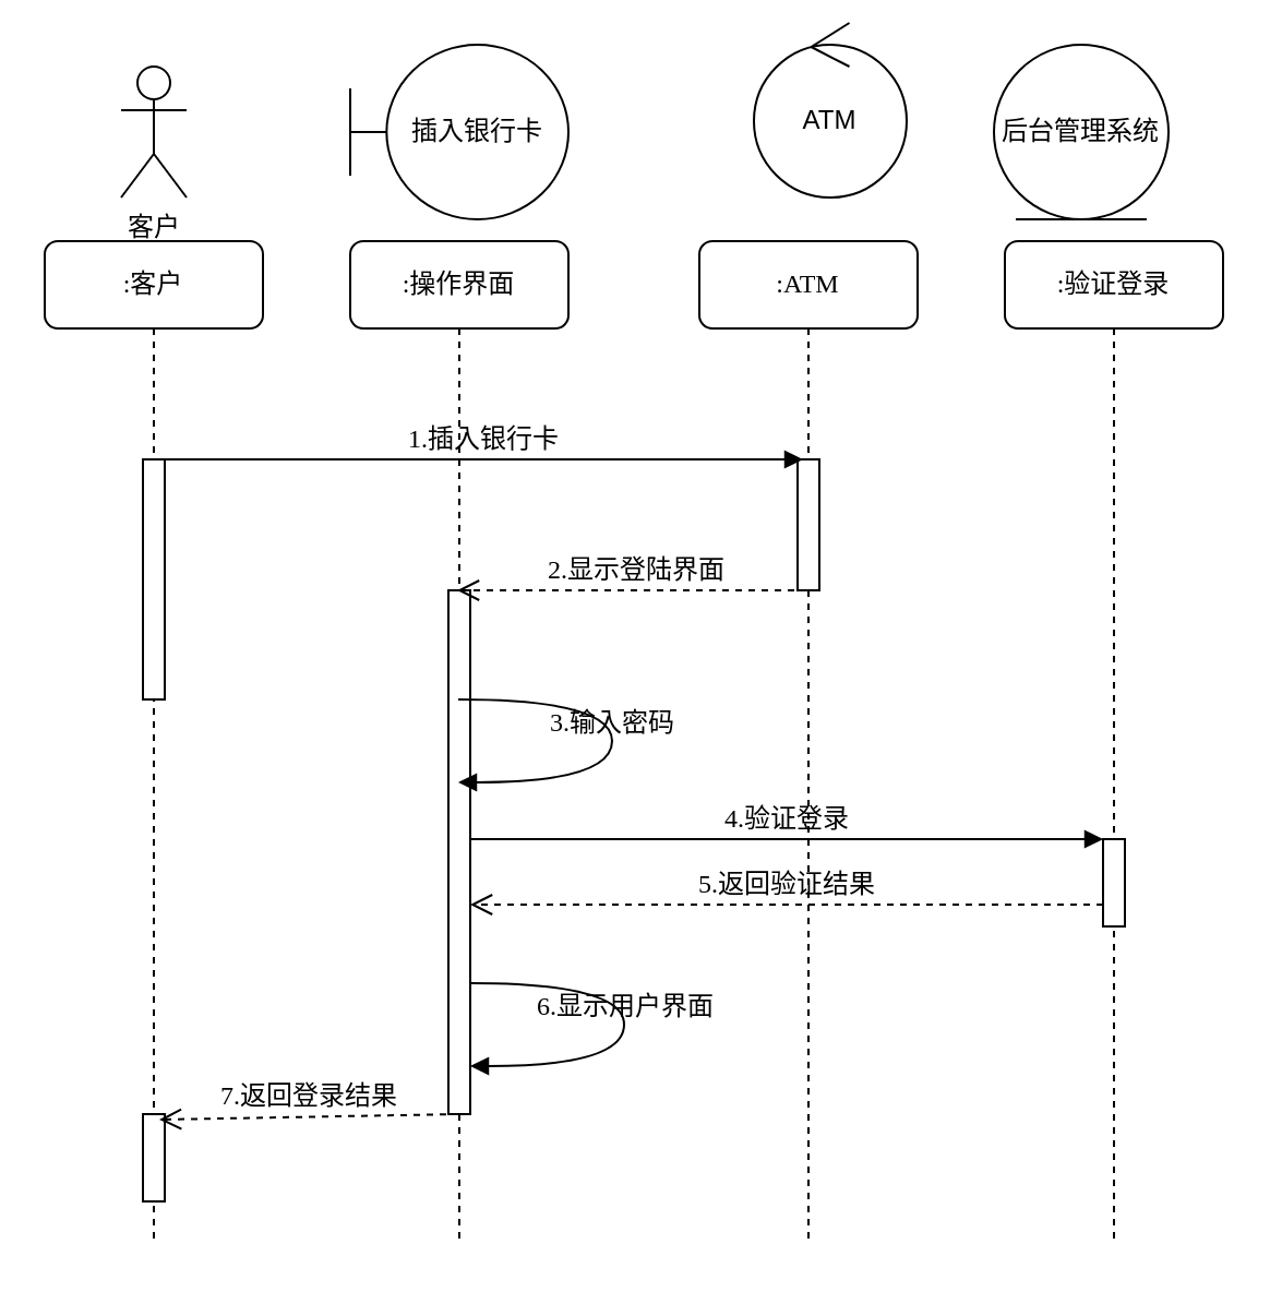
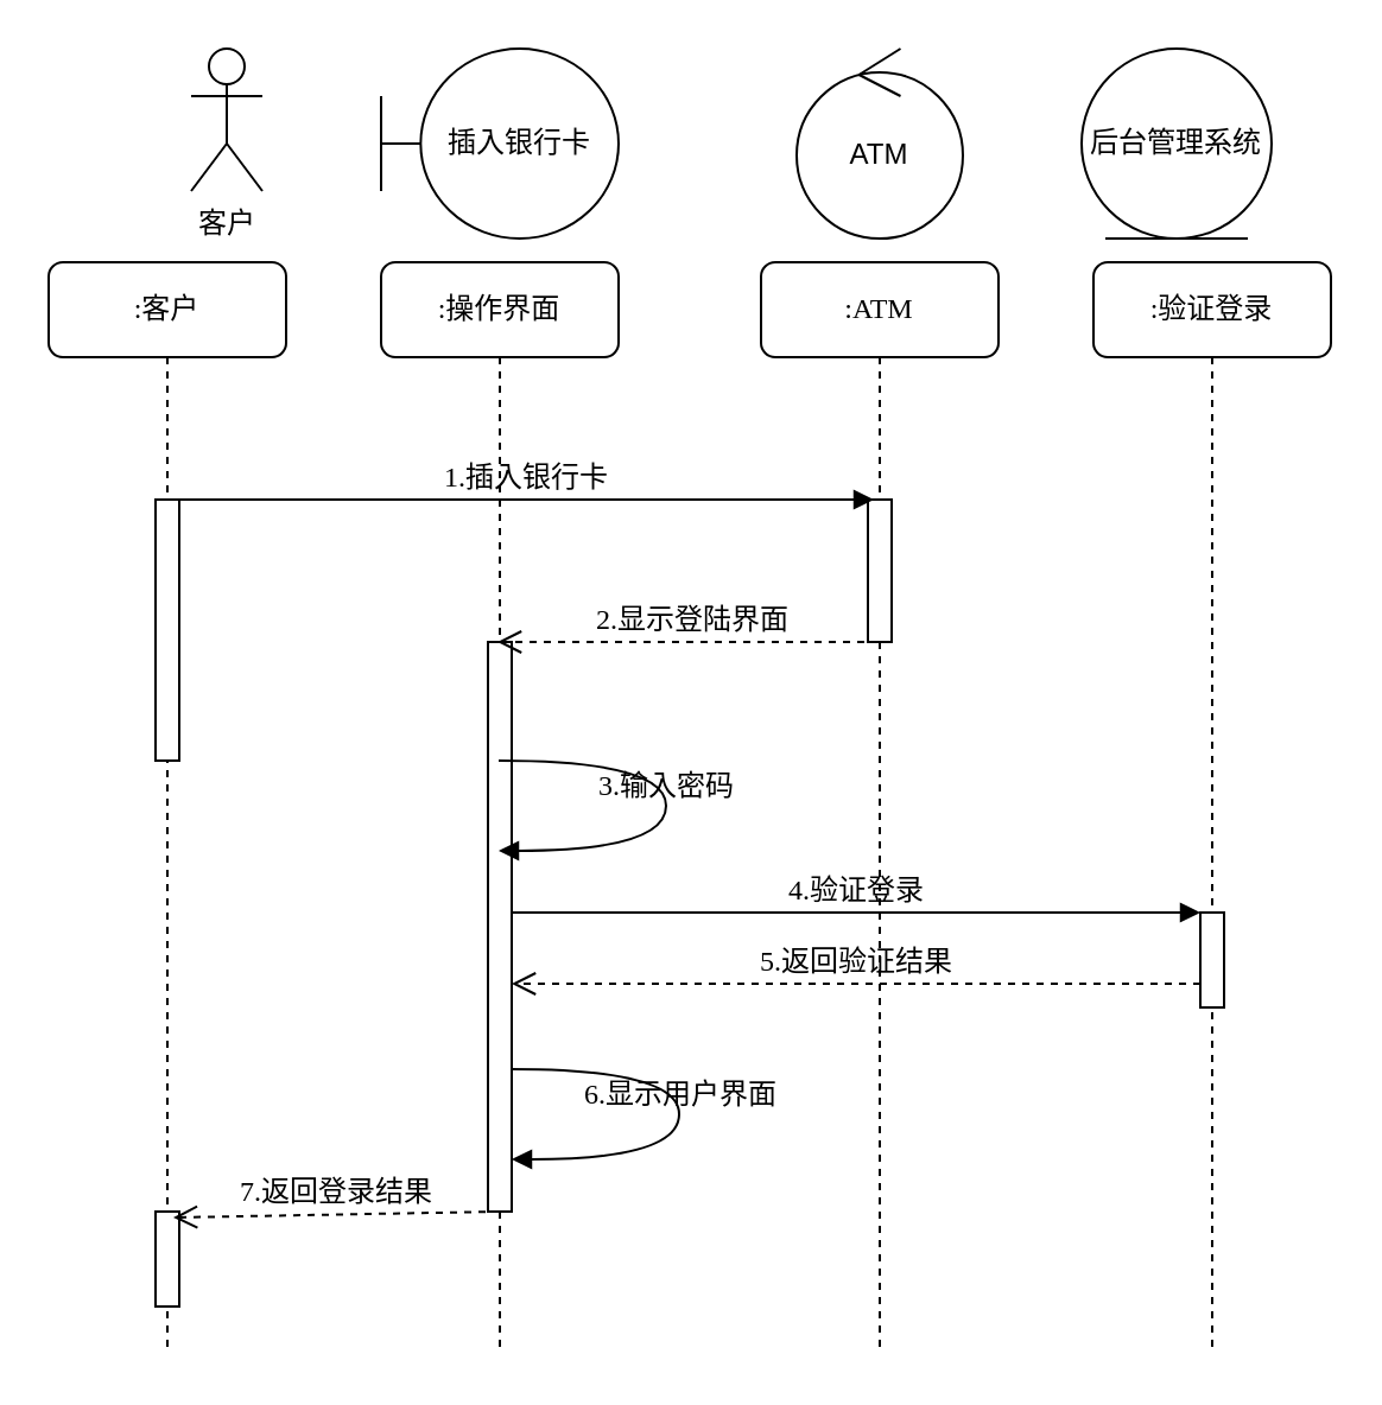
  <mxCell id="0" />
  <mxCell id="1" parent="0" />
  <mxCell id="2" value=":操作界面" style="shape=umlLifeline;perimeter=lifelinePerimeter;whiteSpace=wrap;html=1;container=1;collapsible=0;recursiveResize=0;outlineConnect=0;rounded=1;shadow=0;comic=0;labelBackgroundColor=none;strokeWidth=1;fontFamily=Verdana;fontSize=12;align=center;" parent="1" vertex="1"><mxGeometry x="160" y="110" width="100" height="460" as="geometry" /></mxCell>
  <mxCell id="3" value="" style="html=1;points=[];perimeter=orthogonalPerimeter;rounded=0;shadow=0;comic=0;labelBackgroundColor=none;strokeWidth=1;fontFamily=Verdana;fontSize=12;align=center;" parent="2" vertex="1"><mxGeometry x="45" y="160" width="10" height="240" as="geometry" /></mxCell>
  <mxCell id="4" value="6.显示用户界面" style="html=1;verticalAlign=bottom;endArrow=block;labelBackgroundColor=none;fontFamily=Verdana;fontSize=12;elbow=vertical;edgeStyle=orthogonalEdgeStyle;curved=1;" parent="2" edge="1"><mxGeometry relative="1" as="geometry"><mxPoint x="55" y="340" as="sourcePoint" /><mxPoint x="55" y="378" as="targetPoint" /><Array as="points"><mxPoint x="125.5" y="340" /><mxPoint x="125.5" y="378" /></Array></mxGeometry></mxCell>
  <mxCell id="5" value=":ATM" style="shape=umlLifeline;perimeter=lifelinePerimeter;whiteSpace=wrap;html=1;container=1;collapsible=0;recursiveResize=0;outlineConnect=0;rounded=1;shadow=0;comic=0;labelBackgroundColor=none;strokeWidth=1;fontFamily=Verdana;fontSize=12;align=center;" parent="1" vertex="1"><mxGeometry x="320" y="110" width="100" height="460" as="geometry" /></mxCell>
  <mxCell id="6" value="" style="html=1;points=[];perimeter=orthogonalPerimeter;rounded=0;shadow=0;comic=0;labelBackgroundColor=none;strokeWidth=1;fontFamily=Verdana;fontSize=12;align=center;" parent="5" vertex="1"><mxGeometry x="45" y="100" width="10" height="60" as="geometry" /></mxCell>
  <mxCell id="7" value="4.验证登录" style="html=1;verticalAlign=bottom;endArrow=block;entryX=0;entryY=0;labelBackgroundColor=none;fontFamily=Verdana;fontSize=12;edgeStyle=elbowEdgeStyle;elbow=vertical;" parent="5" target="10" edge="1"><mxGeometry relative="1" as="geometry"><mxPoint x="-105" y="274" as="sourcePoint" /></mxGeometry></mxCell>
  <mxCell id="8" value="5.返回验证结果" style="html=1;verticalAlign=bottom;endArrow=open;dashed=1;endSize=8;labelBackgroundColor=none;fontFamily=Verdana;fontSize=12;edgeStyle=elbowEdgeStyle;elbow=vertical;" parent="5" source="10" edge="1"><mxGeometry relative="1" as="geometry"><mxPoint x="-105" y="304" as="targetPoint" /><Array as="points"><mxPoint x="-30" y="304" /><mxPoint y="304" /></Array></mxGeometry></mxCell>
  <mxCell id="9" value=":验证登录" style="shape=umlLifeline;perimeter=lifelinePerimeter;whiteSpace=wrap;html=1;container=1;collapsible=0;recursiveResize=0;outlineConnect=0;rounded=1;shadow=0;comic=0;labelBackgroundColor=none;strokeWidth=1;fontFamily=Verdana;fontSize=12;align=center;" parent="1" vertex="1"><mxGeometry x="460" y="110" width="100" height="460" as="geometry" /></mxCell>
  <mxCell id="10" value="" style="html=1;points=[];perimeter=orthogonalPerimeter;rounded=0;shadow=0;comic=0;labelBackgroundColor=none;strokeWidth=1;fontFamily=Verdana;fontSize=12;align=center;" parent="9" vertex="1"><mxGeometry x="45" y="274" width="10" height="40" as="geometry" /></mxCell>
  <mxCell id="11" value=":客户" style="shape=umlLifeline;perimeter=lifelinePerimeter;whiteSpace=wrap;html=1;container=1;collapsible=0;recursiveResize=0;outlineConnect=0;rounded=1;shadow=0;comic=0;labelBackgroundColor=none;strokeWidth=1;fontFamily=Verdana;fontSize=12;align=center;" parent="1" vertex="1"><mxGeometry x="20" y="110" width="100" height="460" as="geometry" /></mxCell>
  <mxCell id="12" value="" style="html=1;points=[];perimeter=orthogonalPerimeter;rounded=0;shadow=0;comic=0;labelBackgroundColor=none;strokeWidth=1;fontFamily=Verdana;fontSize=12;align=center;" parent="11" vertex="1"><mxGeometry x="45" y="100" width="10" height="110" as="geometry" /></mxCell>
  <mxCell id="13" value="" style="html=1;points=[];perimeter=orthogonalPerimeter;rounded=0;shadow=0;comic=0;labelBackgroundColor=none;strokeWidth=1;fontFamily=Verdana;fontSize=12;align=center;" parent="11" vertex="1"><mxGeometry x="45" y="400" width="10" height="40" as="geometry" /></mxCell>
  <mxCell id="14" value="1.插入银行卡" style="html=1;verticalAlign=bottom;endArrow=block;labelBackgroundColor=none;fontFamily=Verdana;fontSize=12;edgeStyle=elbowEdgeStyle;elbow=vertical;entryX=0.25;entryY=0.007;entryDx=0;entryDy=0;entryPerimeter=0;" parent="1" source="12" target="6" edge="1"><mxGeometry relative="1" as="geometry"><mxPoint x="140" y="220" as="sourcePoint" /><mxPoint x="140" y="220" as="targetPoint" /><mxPoint as="offset" /></mxGeometry></mxCell>
  <mxCell id="15" value="2.显示登陆界面" style="html=1;verticalAlign=bottom;endArrow=open;dashed=1;endSize=8;labelBackgroundColor=none;fontFamily=Verdana;fontSize=12;edgeStyle=elbowEdgeStyle;elbow=vertical;" parent="1" source="5" edge="1"><mxGeometry x="-0.009" relative="1" as="geometry"><mxPoint x="209" y="270" as="targetPoint" /><Array as="points"><mxPoint x="320" y="270" /></Array><mxPoint x="351" y="271" as="sourcePoint" /><mxPoint x="1" as="offset" /></mxGeometry></mxCell>
  <mxCell id="16" value="3.输入密码" style="html=1;verticalAlign=bottom;endArrow=block;labelBackgroundColor=none;fontFamily=Verdana;fontSize=12;elbow=vertical;edgeStyle=orthogonalEdgeStyle;curved=1;" parent="1" source="2" target="2" edge="1"><mxGeometry relative="1" as="geometry"><mxPoint x="270" y="320" as="sourcePoint" /><mxPoint x="280" y="358" as="targetPoint" /><Array as="points"><mxPoint x="280" y="320" /><mxPoint x="280" y="358" /></Array></mxGeometry></mxCell>
- <mxCell id="17" value="客户" style="shape=umlActor;verticalLabelPosition=bottom;verticalAlign=top;html=1;" parent="1" vertex="1"><mxGeometry x="55" y="30" width="30" height="60" as="geometry" /></mxCell>
+ <mxCell id="17" value="客户" style="shape=umlActor;verticalLabelPosition=bottom;verticalAlign=top;html=1;" parent="1" vertex="1"><mxGeometry x="80" y="20" width="30" height="60" as="geometry" /></mxCell>
  <mxCell id="18" value="插入银行卡" style="shape=umlBoundary;whiteSpace=wrap;html=1;" parent="1" vertex="1"><mxGeometry x="160" y="20" width="100" height="80" as="geometry" /></mxCell>
- <mxCell id="19" value="ATM" style="ellipse;shape=umlControl;whiteSpace=wrap;html=1;" parent="1" vertex="1"><mxGeometry x="345" y="10" width="70" height="80" as="geometry" /></mxCell>
+ <mxCell id="19" value="ATM" style="ellipse;shape=umlControl;whiteSpace=wrap;html=1;" parent="1" vertex="1"><mxGeometry x="335" y="20" width="70" height="80" as="geometry" /></mxCell>
  <mxCell id="20" value="后台管理系统" style="ellipse;shape=umlEntity;whiteSpace=wrap;html=1;" parent="1" vertex="1"><mxGeometry x="455" y="20" width="80" height="80" as="geometry" /></mxCell>
  <mxCell id="21" value="7.返回登录结果" style="html=1;verticalAlign=bottom;endArrow=open;dashed=1;endSize=8;labelBackgroundColor=none;fontFamily=Verdana;fontSize=12;elbow=vertical;exitX=0.5;exitY=1;exitDx=0;exitDy=0;exitPerimeter=0;entryX=0.75;entryY=0.063;entryDx=0;entryDy=0;entryPerimeter=0;" parent="1" source="3" target="13" edge="1"><mxGeometry relative="1" as="geometry"><mxPoint x="120" y="510" as="targetPoint" /><mxPoint x="200" y="510" as="sourcePoint" /></mxGeometry></mxCell>
